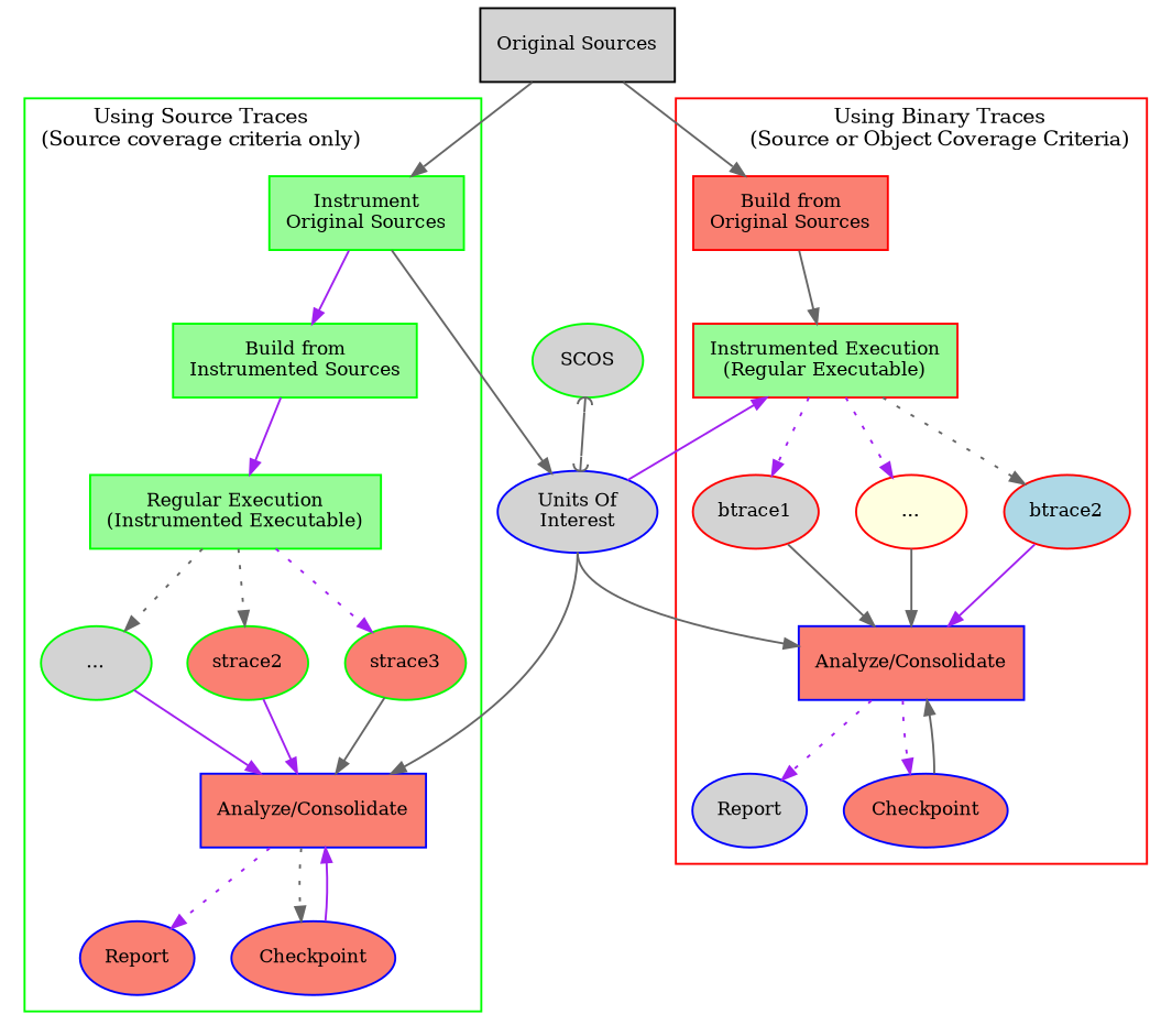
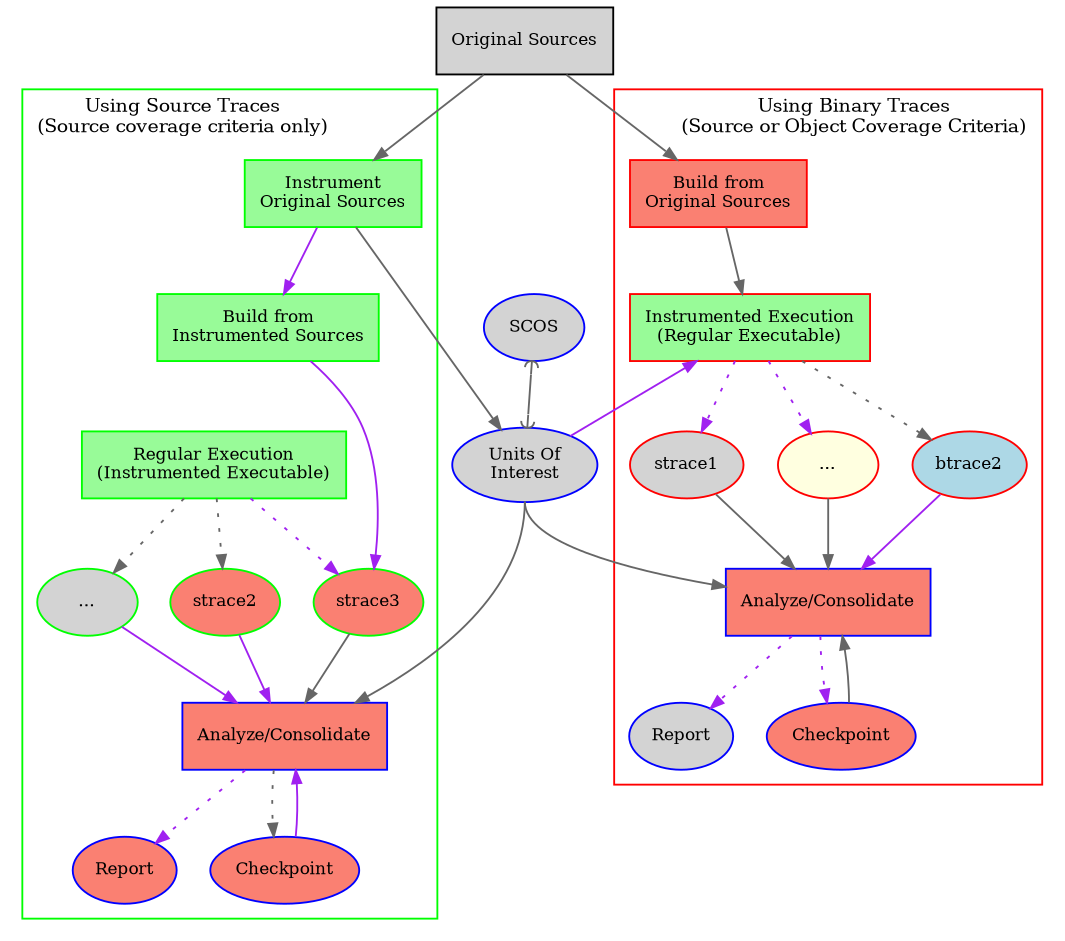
  digraph {
    node [color=blue fillcolor=salmon fontsize=9 shape=ellipse style=filled]
    edge [arrowsize=0.7 color=gray40 fontsize=9]
    n1 [color=green fillcolor=palegreen label="Instrument\nOriginal Sources" shape=box]
    n2 [color=green fillcolor=palegreen label="Build from\nInstrumented Sources" shape=box]
    n3 [color=green fillcolor=palegreen label="Regular Execution\n(Instrumented Executable)" shape=box]
    n4 [label="Analyze/Consolidate" shape=box]
    n5 [color=green label=strace3]
    n6 [color=green fillcolor=lightgrey label="..."]
    n7 [color=green label=strace2]
    n8 [label=Report]
    n9 [label=Checkpoint]
    n10 [color=red label="Build from\nOriginal Sources" rank=2 shape=box]
    n11 [color=red fillcolor=palegreen label="Instrumented Execution\n(Regular Executable)" shape=box]
    n12 [label="Analyze/Consolidate" shape=box]
-   n13 [color=red fillcolor=lightgrey label=btrace1]
+   n13 [color=red fillcolor=lightgrey label=strace1]
    n14 [color=red fillcolor=lightyellow label="..."]
    n15 [color=red fillcolor=lightblue label=btrace2]
    n16 [fillcolor=lightgrey label=Report]
    n17 [label=Checkpoint]
-   n18 [color=green fillcolor=lightgrey label=SCOS]
+   n18 [fillcolor=lightgrey label=SCOS]
    n19 [fillcolor=lightgrey label="Units Of\nInterest"]
    n20 [fillcolor=lightgrey label="Original Sources" shape=box color=""]
    subgraph sub_1 {
      n1
      n2
      n3
      n4
      n5
      n6
      n7
      n8
      n9
    }
    subgraph sub_2 {
      n10
      n11
      n12
      n13
      n14
      n15
      n16
      n17
    }
    subgraph cluster_3 {
      color=green
      fontsize=10
      label="Using Source Traces\n(Source coverage criteria only)"
      labeljust=l
      n1
      n2
      n3
      n4
      n8
      n9
      subgraph sub_4 {
        color=green
        fontsize=10
        label="Using Source Traces\n(Source coverage criteria only)"
        labeljust=l
        rank=same
        n5
        n6
        n7
      }
    }
    subgraph cluster_5 {
      color=red
      fontsize=10
      label="Using Binary Traces\n(Source or Object Coverage Criteria)"
      labeljust=r
      n10
      n11
      n12
      n16
      n17
      subgraph sub_6 {
        color=red
        fontsize=10
        label="Using Binary Traces\n(Source or Object Coverage Criteria)"
        labeljust=r
        rank=same
        n13
        n14
        n15
      }
    }
    n1 -> n2 [color=purple]
    n1 -> n18 [style=invis color=""]
    n1 -> n19
-   n2 -> n3 [color=purple]
+   n2 -> n5 [color=purple]
    n3 -> n5 [color=purple style=dotted]
    n3 -> n6 [style=dotted]
    n3 -> n7 [style=dotted]
    n4 -> n8 [color=purple style=dotted]
    n4 -> n9 [style=dotted]
    n5 -> n4
    n6 -> n4 [color=purple]
    n7 -> n4 [color=purple]
    n9 -> n4 [color=purple]
    n10 -> n11
    n10 -> n18 [style=invis color=""]
    n11 -> n13 [color=purple style=dotted]
    n11 -> n14 [color=purple style=dotted]
    n11 -> n15 [style=dotted]
    n12 -> n16 [color=purple style=dotted]
    n12 -> n17 [color=purple style=dotted]
    n13 -> n12
    n14 -> n12
    n15 -> n12 [color=purple]
    n17 -> n12
    n18 -> n19 [arrowhead=curve arrowtail=curve dir=both]
    n19 -> n4 [tailport=s]
    n19 -> n11 [color=purple]
    n19 -> n12 [tailport=s]
    n20 -> n1
    n20 -> n10
  }
